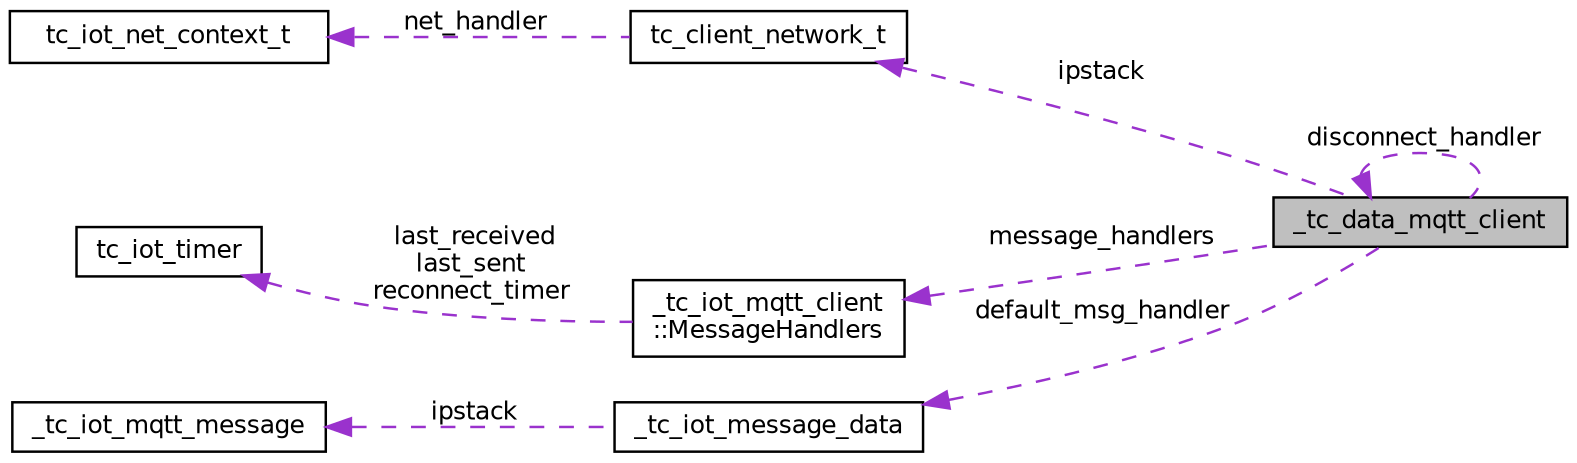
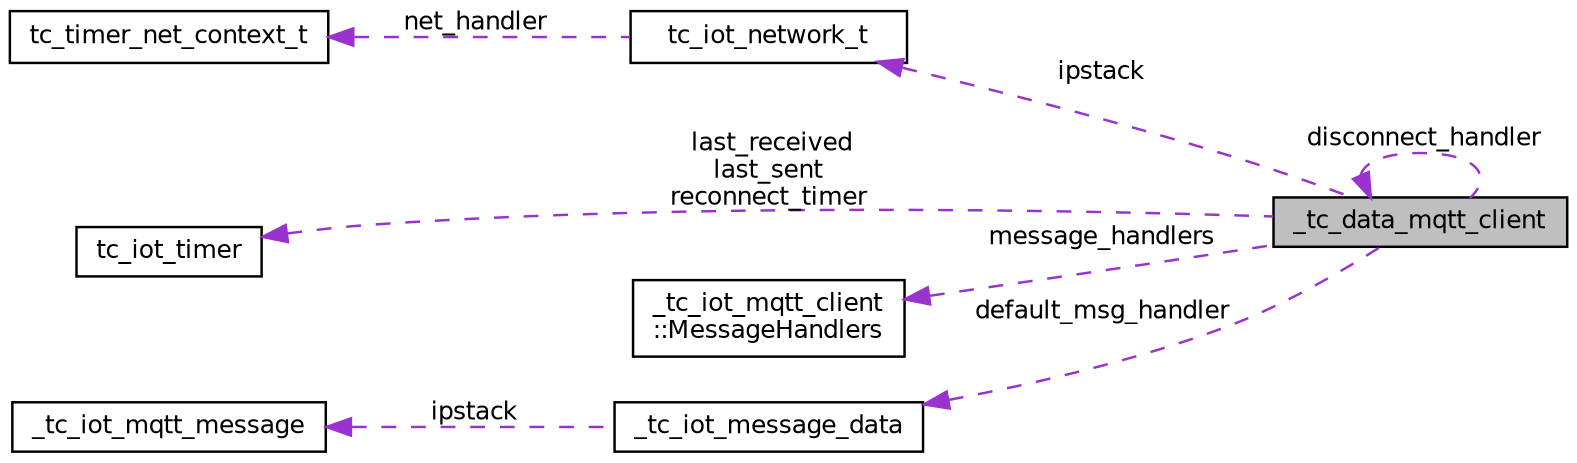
  digraph {
    rankdir=LR
    node [color=black fillcolor=white fontname=Helvetica fontsize=10 shape=record style=filled]
    edge [color=darkorchid3 dir=back fontname=Helvetica fontsize=10 labelfontname=Helvetica labelfontsize=10 style=dashed]
    n1 [fillcolor=grey75 fontcolor=black height=0.2 label=_tc_data_mqtt_client width=0.4]
-   n2 [height=0.2 label=tc_client_network_t width=0.4]
-   n3 [height=0.2 label=tc_iot_net_context_t width=0.4]
+   n2 [height=0.2 label=tc_iot_network_t width=0.4]
+   n3 [height=0.2 label=tc_timer_net_context_t width=0.4]
    n4 [height=0.2 label="_tc_iot_mqtt_client\l::MessageHandlers" width=0.4]
    n5 [height=0.2 label=tc_iot_timer width=0.4]
    n6 [height=0.2 label=_tc_iot_message_data width=0.4]
    n7 [height=0.2 label=_tc_iot_mqtt_message width=0.4]
    n1 -> n1 [label=" disconnect_handler"]
    n2 -> n1 [label=" ipstack"]
    n3 -> n2 [label=" net_handler"]
    n4 -> n1 [label=" message_handlers"]
-   n5 -> n4 [label=" last_received\nlast_sent\nreconnect_timer"]
+   n5 -> n1 [label=" last_received\nlast_sent\nreconnect_timer"]
    n6 -> n1 [label=" default_msg_handler"]
    n7 -> n6 [label=" ipstack"]
  }
